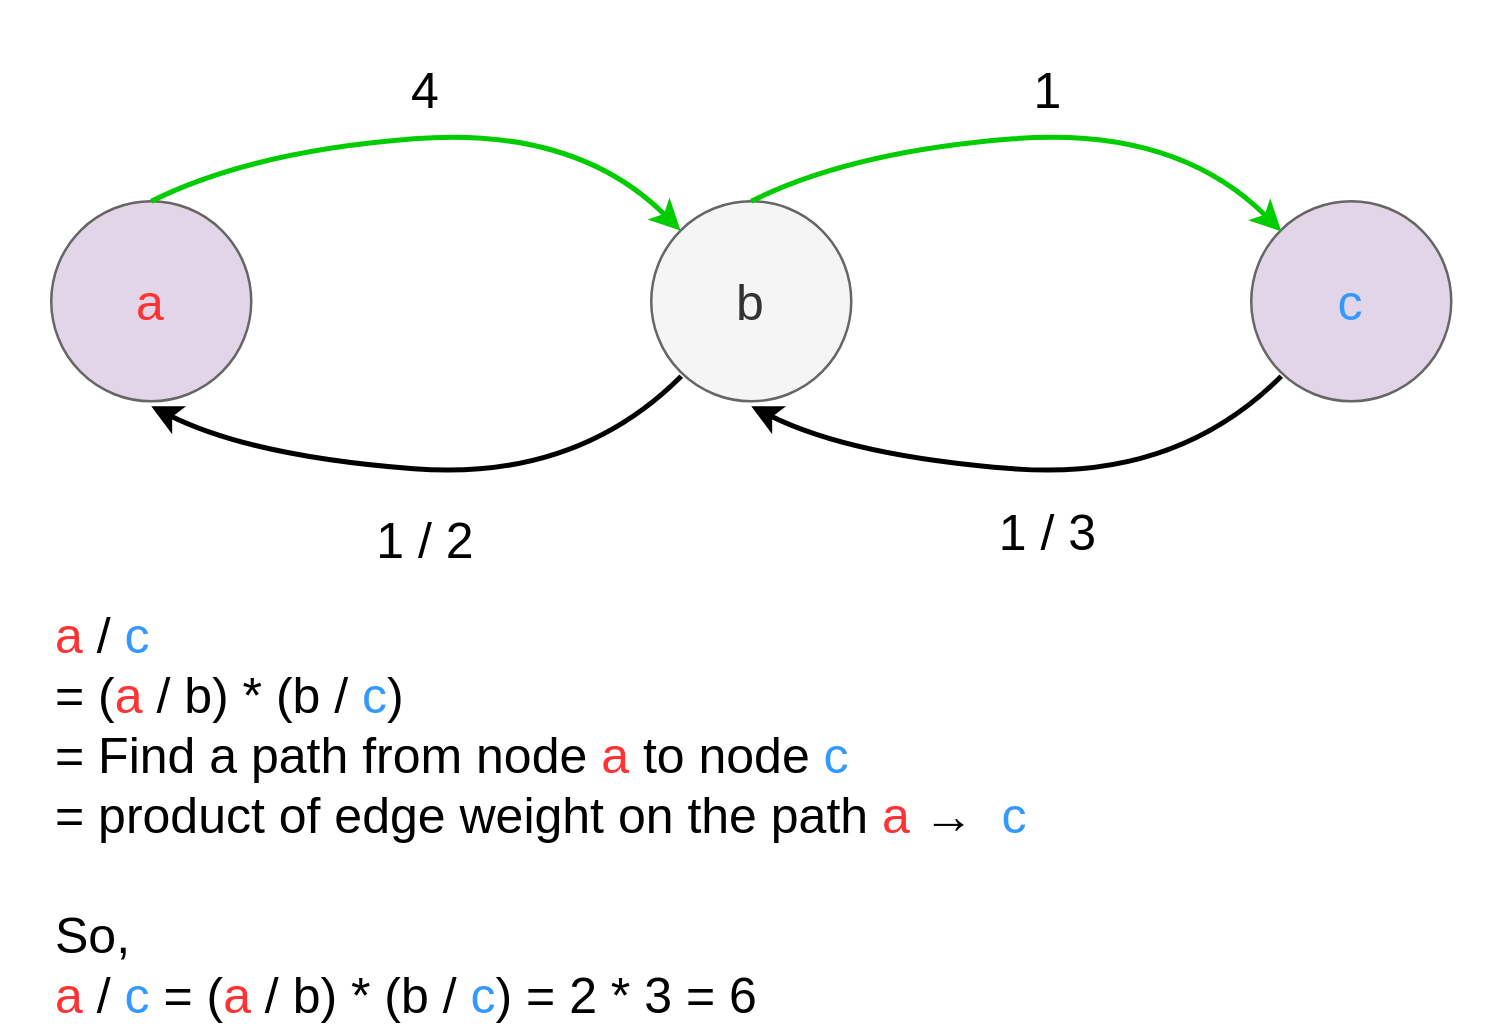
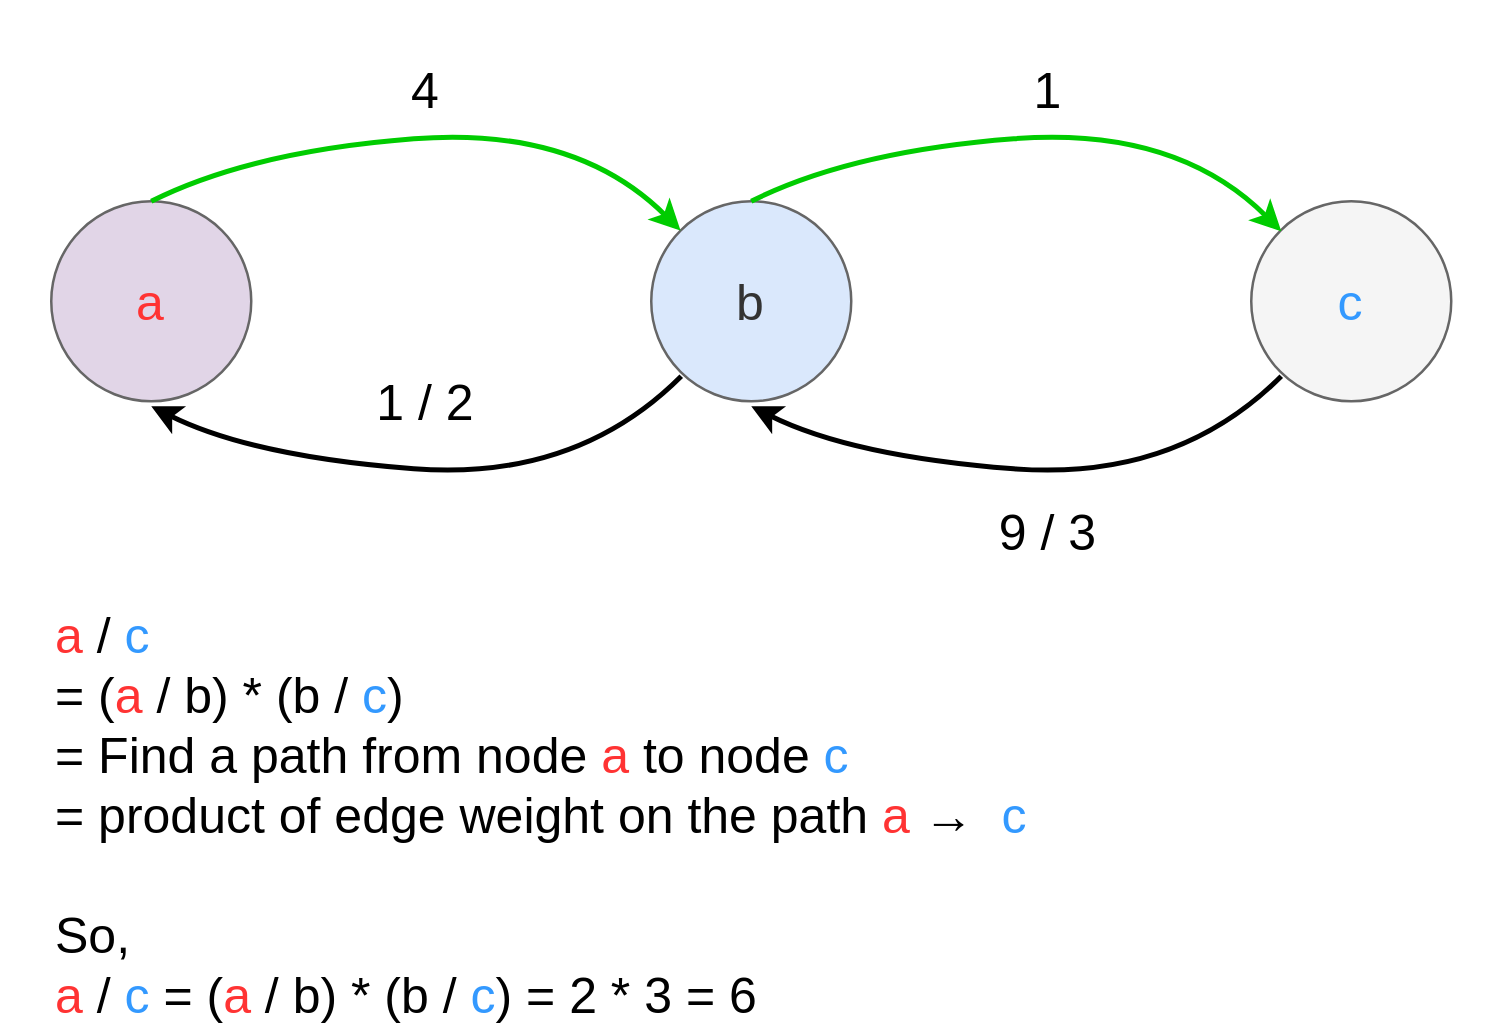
  <mxCell id="0" />
  <mxCell id="1" parent="0" />
  <mxCell id="2" value="&lt;font color=&quot;#ff3333&quot; style=&quot;font-size: 20px;&quot;&gt;a&lt;/font&gt;" style="ellipse;whiteSpace=wrap;html=1;fillColor=#e1d5e7;fontColor=#333333;strokeColor=#666666;" vertex="1" parent="1"><mxGeometry x="20" y="80" width="80" height="80" as="geometry" /></mxCell>
- <mxCell id="3" value="&lt;font style=&quot;font-size: 20px;&quot;&gt;b&lt;/font&gt;" style="ellipse;whiteSpace=wrap;html=1;fillColor=#f5f5f5;fontColor=#333333;strokeColor=#666666;" vertex="1" parent="1"><mxGeometry x="260" y="80" width="80" height="80" as="geometry" /></mxCell>
- <mxCell id="4" value="&lt;font color=&quot;#3399ff&quot; style=&quot;font-size: 20px;&quot;&gt;c&lt;/font&gt;" style="ellipse;whiteSpace=wrap;html=1;fillColor=#e1d5e7;fontColor=#333333;strokeColor=#666666;" vertex="1" parent="1"><mxGeometry x="500" y="80" width="80" height="80" as="geometry" /></mxCell>
+ <mxCell id="3" value="&lt;font style=&quot;font-size: 20px;&quot;&gt;b&lt;/font&gt;" style="ellipse;whiteSpace=wrap;html=1;fillColor=#dae8fc;fontColor=#333333;strokeColor=#666666;" vertex="1" parent="1"><mxGeometry x="260" y="80" width="80" height="80" as="geometry" /></mxCell>
+ <mxCell id="4" value="&lt;font color=&quot;#3399ff&quot; style=&quot;font-size: 20px;&quot;&gt;c&lt;/font&gt;" style="ellipse;whiteSpace=wrap;html=1;fillColor=#f5f5f5;fontColor=#333333;strokeColor=#666666;" vertex="1" parent="1"><mxGeometry x="500" y="80" width="80" height="80" as="geometry" /></mxCell>
  <mxCell id="5" value="" style="curved=1;endArrow=classic;html=1;rounded=0;strokeWidth=2;strokeColor=#00CC00;entryX=0;entryY=0;entryDx=0;entryDy=0;" edge="1" parent="1" target="3"><mxGeometry width="50" height="50" relative="1" as="geometry"><mxPoint x="60" y="80" as="sourcePoint" /><mxPoint x="170" y="80" as="targetPoint" /><Array as="points"><mxPoint x="100" y="60" /><mxPoint x="230" y="50" /></Array></mxGeometry></mxCell>
  <mxCell id="6" value="" style="curved=1;endArrow=classic;html=1;rounded=0;strokeWidth=2;strokeColor=#00CC00;entryX=0;entryY=0;entryDx=0;entryDy=0;" edge="1" parent="1"><mxGeometry width="50" height="50" relative="1" as="geometry"><mxPoint x="300" y="80" as="sourcePoint" /><mxPoint x="512" y="92" as="targetPoint" /><Array as="points"><mxPoint x="340" y="60" /><mxPoint x="470" y="50" /></Array></mxGeometry></mxCell>
  <mxCell id="7" value="" style="curved=1;endArrow=none;html=1;rounded=0;strokeWidth=2;strokeColor=#000000;entryX=0;entryY=0;entryDx=0;entryDy=0;startArrow=classic;startFill=1;endFill=0;" edge="1" parent="1"><mxGeometry width="50" height="50" relative="1" as="geometry"><mxPoint x="60" y="162" as="sourcePoint" /><mxPoint x="272" y="150" as="targetPoint" /><Array as="points"><mxPoint x="100" y="182" /><mxPoint x="230" y="192" /></Array></mxGeometry></mxCell>
  <mxCell id="8" value="" style="curved=1;endArrow=none;html=1;rounded=0;strokeWidth=2;strokeColor=#000000;entryX=0;entryY=0;entryDx=0;entryDy=0;startArrow=classic;startFill=1;endFill=0;" edge="1" parent="1"><mxGeometry width="50" height="50" relative="1" as="geometry"><mxPoint x="300" y="162" as="sourcePoint" /><mxPoint x="512" y="150" as="targetPoint" /><Array as="points"><mxPoint x="340" y="182" /><mxPoint x="470" y="192" /></Array></mxGeometry></mxCell>
  <mxCell id="9" value="&lt;font style=&quot;font-size: 20px;&quot; color=&quot;#000000&quot;&gt;4&lt;/font&gt;" style="text;html=1;strokeColor=none;fillColor=none;align=center;verticalAlign=middle;whiteSpace=wrap;rounded=0;" vertex="1" parent="1"><mxGeometry x="140" y="20" width="60" height="30" as="geometry" /></mxCell>
- <mxCell id="10" value="&lt;font style=&quot;font-size: 20px;&quot; color=&quot;#000000&quot;&gt;1 / 3&lt;/font&gt;" style="text;html=1;strokeColor=none;fillColor=none;align=center;verticalAlign=middle;whiteSpace=wrap;rounded=0;" vertex="1" parent="1"><mxGeometry x="389" y="197" width="60" height="30" as="geometry" /></mxCell>
+ <mxCell id="10" value="&lt;font style=&quot;font-size: 20px;&quot; color=&quot;#000000&quot;&gt;9 / 3&lt;/font&gt;" style="text;html=1;strokeColor=none;fillColor=none;align=center;verticalAlign=middle;whiteSpace=wrap;rounded=0;" vertex="1" parent="1"><mxGeometry x="389" y="197" width="60" height="30" as="geometry" /></mxCell>
  <mxCell id="11" value="&lt;font style=&quot;font-size: 20px;&quot; color=&quot;#000000&quot;&gt;1&lt;/font&gt;" style="text;html=1;strokeColor=none;fillColor=none;align=center;verticalAlign=middle;whiteSpace=wrap;rounded=0;" vertex="1" parent="1"><mxGeometry x="389" y="20" width="60" height="30" as="geometry" /></mxCell>
- <mxCell id="12" value="&lt;font style=&quot;font-size: 20px;&quot; color=&quot;#000000&quot;&gt;1 / 2&lt;/font&gt;" style="text;html=1;strokeColor=none;fillColor=none;align=center;verticalAlign=middle;whiteSpace=wrap;rounded=0;" vertex="1" parent="1"><mxGeometry x="140" y="200" width="60" height="30" as="geometry" /></mxCell>
+ <mxCell id="12" value="&lt;font style=&quot;font-size: 20px;&quot; color=&quot;#000000&quot;&gt;1 / 2&lt;/font&gt;" style="text;html=1;strokeColor=none;fillColor=none;align=center;verticalAlign=middle;whiteSpace=wrap;rounded=0;" vertex="1" parent="1"><mxGeometry x="140" y="145" width="60" height="30" as="geometry" /></mxCell>
  <mxCell id="13" value="&lt;font style=&quot;font-size: 20px;&quot;&gt;&lt;font style=&quot;font-size: 20px;&quot;&gt;&lt;font color=&quot;#ff3333&quot;&gt;a&lt;/font&gt;&lt;font color=&quot;#000000&quot;&gt; / &lt;/font&gt;&lt;font color=&quot;#3399ff&quot;&gt;c&lt;/font&gt;&lt;br&gt;&lt;font color=&quot;#000000&quot;&gt;= (&lt;/font&gt;&lt;/font&gt;&lt;font color=&quot;#ff3333&quot;&gt;a&lt;/font&gt;&lt;font color=&quot;#000000&quot;&gt; / b&lt;/font&gt;&lt;font style=&quot;color: rgb(0, 0, 0); font-size: 20px;&quot;&gt;) * (&lt;/font&gt;&lt;font color=&quot;#000000&quot;&gt;b / &lt;/font&gt;&lt;font color=&quot;#3399ff&quot;&gt;c&lt;/font&gt;&lt;/font&gt;&lt;font style=&quot;font-size: 20px;&quot; color=&quot;#000000&quot;&gt;&lt;font style=&quot;font-size: 20px;&quot;&gt;)&lt;br&gt;&lt;/font&gt;= Find a path from node &lt;/font&gt;&lt;font color=&quot;#ff3333&quot; style=&quot;font-size: 20px;&quot;&gt;a&lt;/font&gt;&lt;font style=&quot;font-size: 20px;&quot; color=&quot;#000000&quot;&gt; to node &lt;/font&gt;&lt;font style=&quot;font-size: 20px;&quot;&gt;&lt;font color=&quot;#3399ff&quot;&gt;c&lt;/font&gt;&lt;br&gt;&lt;font color=&quot;#000000&quot;&gt;= product of edge weight on the path &lt;/font&gt;&lt;/font&gt;&lt;font color=&quot;#ff3333&quot; style=&quot;font-size: 20px;&quot;&gt;a&lt;/font&gt;&lt;font style=&quot;font-size: 20px;&quot; color=&quot;#000000&quot;&gt; →&amp;nbsp; &lt;/font&gt;&lt;font style=&quot;font-size: 20px;&quot;&gt;&lt;font color=&quot;#3399ff&quot;&gt;c&lt;br&gt;&lt;/font&gt;&lt;br&gt;&lt;font color=&quot;#000000&quot;&gt;So,&lt;/font&gt;&amp;nbsp;&lt;br&gt;&lt;font color=&quot;#ff3333&quot;&gt;a&lt;/font&gt;&lt;font color=&quot;#000000&quot;&gt;&amp;nbsp;/&amp;nbsp;&lt;/font&gt;&lt;font color=&quot;#3399ff&quot;&gt;c&amp;nbsp;&lt;/font&gt;&lt;font color=&quot;#000000&quot;&gt;= (&lt;/font&gt;&lt;font color=&quot;#ff3333&quot;&gt;a&lt;/font&gt;&lt;font color=&quot;#000000&quot;&gt;&amp;nbsp;/ b&lt;/font&gt;&lt;font style=&quot;color: rgb(0, 0, 0);&quot;&gt;) * (&lt;/font&gt;&lt;font color=&quot;#000000&quot;&gt;b /&amp;nbsp;&lt;/font&gt;&lt;font color=&quot;#3399ff&quot;&gt;c&lt;/font&gt;&lt;font color=&quot;#000000&quot;&gt;) = 2 * 3 = 6&lt;/font&gt;&lt;br&gt;&lt;/font&gt;" style="text;html=1;strokeColor=none;fillColor=none;align=left;verticalAlign=middle;whiteSpace=wrap;rounded=0;" vertex="1" parent="1"><mxGeometry x="20" y="258" width="459" height="134" as="geometry" /></mxCell>
